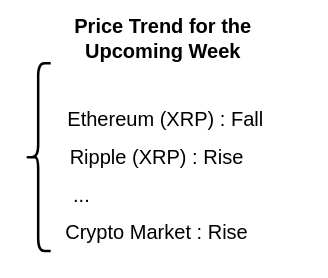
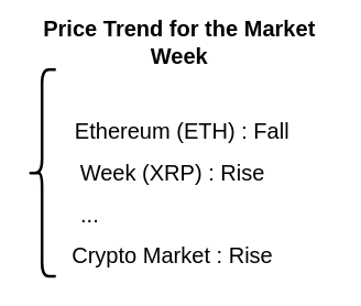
  <mxCell id="0" />
  <mxCell id="1" parent="0" />
  <mxCell id="2" value="" style="shape=curlyBracket;whiteSpace=wrap;html=1;rounded=1;labelPosition=left;verticalLabelPosition=middle;align=right;verticalAlign=middle;strokeWidth=2;" vertex="1" parent="1"><mxGeometry x="20" y="50" width="20" height="150" as="geometry" /></mxCell>
- <mxCell id="3" value="&lt;font style=&quot;font-size: 16px;&quot;&gt;Price Trend for the Upcoming Week&lt;/font&gt;" style="text;html=1;strokeColor=none;fillColor=none;align=center;verticalAlign=middle;whiteSpace=wrap;rounded=0;fontStyle=1" vertex="1" parent="1"><mxGeometry x="20" y="20" width="220" height="20" as="geometry" /></mxCell>
- <mxCell id="4" value="&lt;font style=&quot;font-size: 16px;&quot;&gt;Ethereum (XRP) : Fall&lt;/font&gt;" style="text;html=1;strokeColor=none;fillColor=none;align=center;verticalAlign=middle;whiteSpace=wrap;rounded=0;" vertex="1" parent="1"><mxGeometry x="51" y="80" width="162" height="30" as="geometry" /></mxCell>
+ <mxCell id="3" value="&lt;font style=&quot;font-size: 16px;&quot;&gt;Price Trend for the Market Week&lt;/font&gt;" style="text;html=1;strokeColor=none;fillColor=none;align=center;verticalAlign=middle;whiteSpace=wrap;rounded=0;fontStyle=1" vertex="1" parent="1"><mxGeometry x="20" y="20" width="220" height="20" as="geometry" /></mxCell>
+ <mxCell id="4" value="&lt;font style=&quot;font-size: 16px;&quot;&gt;Ethereum (ETH) : Fall&lt;/font&gt;" style="text;html=1;strokeColor=none;fillColor=none;align=center;verticalAlign=middle;whiteSpace=wrap;rounded=0;" vertex="1" parent="1"><mxGeometry x="51" y="80" width="162" height="30" as="geometry" /></mxCell>
  <mxCell id="5" value="&lt;font style=&quot;font-size: 16px;&quot;&gt;Crypto Market : Rise&lt;/font&gt;" style="text;html=1;strokeColor=none;fillColor=none;align=center;verticalAlign=middle;whiteSpace=wrap;rounded=0;" vertex="1" parent="1"><mxGeometry x="50" y="170" width="150" height="30" as="geometry" /></mxCell>
- <mxCell id="6" value="&lt;font style=&quot;font-size: 16px;&quot;&gt;Ripple (XRP) : Rise&lt;/font&gt;" style="text;html=1;strokeColor=none;fillColor=none;align=center;verticalAlign=middle;whiteSpace=wrap;rounded=0;" vertex="1" parent="1"><mxGeometry x="50" y="110" width="150" height="30" as="geometry" /></mxCell>
+ <mxCell id="6" value="&lt;font style=&quot;font-size: 16px;&quot;&gt;Week (XRP) : Rise&lt;/font&gt;" style="text;html=1;strokeColor=none;fillColor=none;align=center;verticalAlign=middle;whiteSpace=wrap;rounded=0;" vertex="1" parent="1"><mxGeometry x="50" y="110" width="150" height="30" as="geometry" /></mxCell>
  <mxCell id="7" value="&lt;font style=&quot;font-size: 16px;&quot;&gt;...&lt;/font&gt;" style="text;html=1;strokeColor=none;fillColor=none;align=center;verticalAlign=middle;whiteSpace=wrap;rounded=0;" vertex="1" parent="1"><mxGeometry x="50" y="140" width="30" height="30" as="geometry" /></mxCell>
